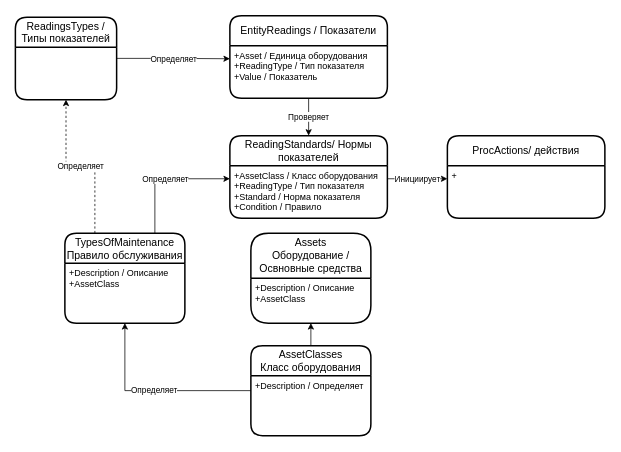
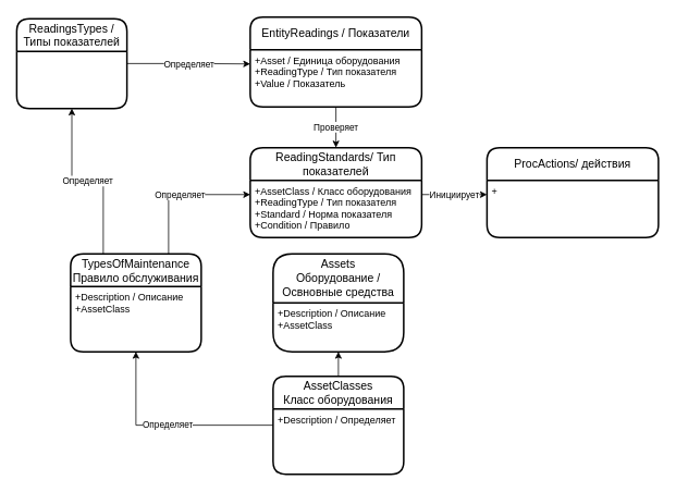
  <mxCell id="0" />
  <mxCell id="1" parent="0" />
  <mxCell id="2" style="edgeStyle=orthogonalEdgeStyle;rounded=0;orthogonalLoop=1;jettySize=auto;html=1;exitX=0.5;exitY=0;exitDx=0;exitDy=0;entryX=0.5;entryY=1;entryDx=0;entryDy=0;" parent="1" source="3" target="6" edge="1"><mxGeometry relative="1" as="geometry" /></mxCell>
  <mxCell id="3" value="AssetClasses&#10;Класс оборудования" style="swimlane;childLayout=stackLayout;horizontal=1;startSize=40;horizontalStack=0;rounded=1;fontSize=14;fontStyle=0;strokeWidth=2;resizeParent=0;resizeLast=1;shadow=0;dashed=0;align=center;arcSize=13;" parent="1" vertex="1"><mxGeometry x="334" y="460" width="160" height="120" as="geometry" /></mxCell>
  <mxCell id="4" value="+Description / Определяет" style="align=left;strokeColor=none;fillColor=none;spacingLeft=4;fontSize=12;verticalAlign=top;resizable=0;rotatable=0;part=1;" parent="3" vertex="1"><mxGeometry y="40" width="160" height="80" as="geometry" /></mxCell>
  <mxCell id="5" value="Assets&#10;Оборудование / Освновные средства" style="swimlane;childLayout=stackLayout;horizontal=1;startSize=60;horizontalStack=0;rounded=1;fontSize=14;fontStyle=0;strokeWidth=2;resizeParent=0;resizeLast=1;shadow=0;dashed=0;align=center;arcSize=13;whiteSpace=wrap;" parent="1" vertex="1"><mxGeometry x="334" y="310" width="160" height="120" as="geometry"><mxRectangle x="280" y="320" width="280" height="60" as="alternateBounds" /></mxGeometry></mxCell>
  <mxCell id="6" value="+Description / Описание&#10;+AssetClass" style="align=left;strokeColor=none;fillColor=none;spacingLeft=4;fontSize=12;verticalAlign=top;resizable=0;rotatable=0;part=1;" parent="5" vertex="1"><mxGeometry y="60" width="160" height="60" as="geometry" /></mxCell>
  <mxCell id="7" value="Определяет" style="edgeStyle=orthogonalEdgeStyle;rounded=0;orthogonalLoop=1;jettySize=auto;html=1;exitX=0.75;exitY=0;exitDx=0;exitDy=0;entryX=0;entryY=0.25;entryDx=0;entryDy=0;" parent="1" source="9" target="13" edge="1"><mxGeometry relative="1" as="geometry" /></mxCell>
- <mxCell id="8" value="Определяет" style="edgeStyle=orthogonalEdgeStyle;rounded=0;orthogonalLoop=1;jettySize=auto;html=1;exitX=0.25;exitY=0;exitDx=0;exitDy=0;entryX=0.5;entryY=1;entryDx=0;entryDy=0;dashed=1;" parent="1" source="9" target="20" edge="1"><mxGeometry relative="1" as="geometry"><mxPoint x="51" y="60" as="targetPoint" /></mxGeometry></mxCell>
+ <mxCell id="8" value="Определяет" style="edgeStyle=orthogonalEdgeStyle;rounded=0;orthogonalLoop=1;jettySize=auto;html=1;exitX=0.25;exitY=0;exitDx=0;exitDy=0;entryX=0.5;entryY=1;entryDx=0;entryDy=0;" parent="1" source="9" target="20" edge="1"><mxGeometry relative="1" as="geometry"><mxPoint x="51" y="60" as="targetPoint" /></mxGeometry></mxCell>
  <mxCell id="9" value="TypesOfMaintenance&#10;Правило обслуживания" style="swimlane;childLayout=stackLayout;horizontal=1;startSize=40;horizontalStack=0;rounded=1;fontSize=14;fontStyle=0;strokeWidth=2;resizeParent=0;resizeLast=1;shadow=0;dashed=0;align=center;arcSize=13;" parent="1" vertex="1"><mxGeometry x="86" y="310" width="160" height="120" as="geometry" /></mxCell>
  <mxCell id="10" value="+Description / Описание&#10;+AssetClass" style="align=left;strokeColor=none;fillColor=none;spacingLeft=4;fontSize=12;verticalAlign=top;resizable=0;rotatable=0;part=1;" parent="9" vertex="1"><mxGeometry y="40" width="160" height="80" as="geometry" /></mxCell>
  <mxCell id="11" value="Определяет" style="edgeStyle=orthogonalEdgeStyle;rounded=0;orthogonalLoop=1;jettySize=auto;html=1;exitX=0;exitY=0.25;exitDx=0;exitDy=0;entryX=0.5;entryY=1;entryDx=0;entryDy=0;" parent="1" source="4" target="10" edge="1"><mxGeometry relative="1" as="geometry" /></mxCell>
- <mxCell id="12" value="ReadingStandards/ Нормы показателей" style="swimlane;childLayout=stackLayout;horizontal=1;startSize=40;horizontalStack=0;rounded=1;fontSize=14;fontStyle=0;strokeWidth=2;resizeParent=0;resizeLast=1;shadow=0;dashed=0;align=center;arcSize=13;whiteSpace=wrap;" parent="1" vertex="1"><mxGeometry x="306" y="180" width="210" height="110" as="geometry" /></mxCell>
+ <mxCell id="12" value="ReadingStandards/ Тип показателей" style="swimlane;childLayout=stackLayout;horizontal=1;startSize=40;horizontalStack=0;rounded=1;fontSize=14;fontStyle=0;strokeWidth=2;resizeParent=0;resizeLast=1;shadow=0;dashed=0;align=center;arcSize=13;whiteSpace=wrap;" parent="1" vertex="1"><mxGeometry x="306" y="180" width="210" height="110" as="geometry" /></mxCell>
  <mxCell id="13" value="+AssetClass / Класс оборудования&#10;+ReadingType / Тип показателя&#10;+Standard / Норма показателя&#10;+Condition / Правило" style="align=left;strokeColor=none;fillColor=none;spacingLeft=4;fontSize=12;verticalAlign=top;resizable=0;rotatable=0;part=1;" parent="12" vertex="1"><mxGeometry y="40" width="210" height="70" as="geometry" /></mxCell>
  <mxCell id="14" value="EntityReadings / Показатели" style="swimlane;childLayout=stackLayout;horizontal=1;startSize=40;horizontalStack=0;rounded=1;fontSize=14;fontStyle=0;strokeWidth=2;resizeParent=0;resizeLast=1;shadow=0;dashed=0;align=center;arcSize=13;whiteSpace=wrap;" parent="1" vertex="1"><mxGeometry x="306" y="20" width="210" height="110" as="geometry" /></mxCell>
  <mxCell id="15" value="+Asset / Единица оборудования&#10;+ReadingType / Тип показателя&#10;+Value / Показатель" style="align=left;strokeColor=none;fillColor=none;spacingLeft=4;fontSize=12;verticalAlign=top;resizable=0;rotatable=0;part=1;" parent="14" vertex="1"><mxGeometry y="40" width="210" height="70" as="geometry" /></mxCell>
  <mxCell id="16" value="Проверяет" style="edgeStyle=orthogonalEdgeStyle;rounded=0;orthogonalLoop=1;jettySize=auto;html=1;exitX=0.5;exitY=1;exitDx=0;exitDy=0;entryX=0.5;entryY=0;entryDx=0;entryDy=0;" parent="1" source="15" target="12" edge="1"><mxGeometry relative="1" as="geometry" /></mxCell>
  <mxCell id="17" value="ProcActions/ действия" style="swimlane;childLayout=stackLayout;horizontal=1;startSize=40;horizontalStack=0;rounded=1;fontSize=14;fontStyle=0;strokeWidth=2;resizeParent=0;resizeLast=1;shadow=0;dashed=0;align=center;arcSize=13;whiteSpace=wrap;" parent="1" vertex="1"><mxGeometry x="596" y="180" width="210" height="110" as="geometry" /></mxCell>
  <mxCell id="18" value="+" style="align=left;strokeColor=none;fillColor=none;spacingLeft=4;fontSize=12;verticalAlign=top;resizable=0;rotatable=0;part=1;" parent="17" vertex="1"><mxGeometry y="40" width="210" height="70" as="geometry" /></mxCell>
  <mxCell id="19" value="Инициирует" style="edgeStyle=orthogonalEdgeStyle;rounded=0;orthogonalLoop=1;jettySize=auto;html=1;exitX=1;exitY=0.25;exitDx=0;exitDy=0;entryX=0;entryY=0.25;entryDx=0;entryDy=0;" parent="1" source="13" target="18" edge="1"><mxGeometry relative="1" as="geometry" /></mxCell>
  <mxCell id="20" value="ReadingsTypes / Типы показателей" style="swimlane;childLayout=stackLayout;horizontal=1;startSize=40;horizontalStack=0;rounded=1;fontSize=14;fontStyle=0;strokeWidth=2;resizeParent=0;resizeLast=1;shadow=0;dashed=0;align=center;arcSize=13;whiteSpace=wrap;" parent="1" vertex="1"><mxGeometry x="20" y="22" width="135" height="110" as="geometry" /></mxCell>
  <mxCell id="21" value="Определяет" style="edgeStyle=orthogonalEdgeStyle;rounded=0;orthogonalLoop=1;jettySize=auto;html=1;entryX=0;entryY=0.25;entryDx=0;entryDy=0;exitX=1;exitY=0.5;exitDx=0;exitDy=0;" parent="1" source="20" target="15" edge="1"><mxGeometry relative="1" as="geometry"><mxPoint x="246" y="40" as="sourcePoint" /></mxGeometry></mxCell>
